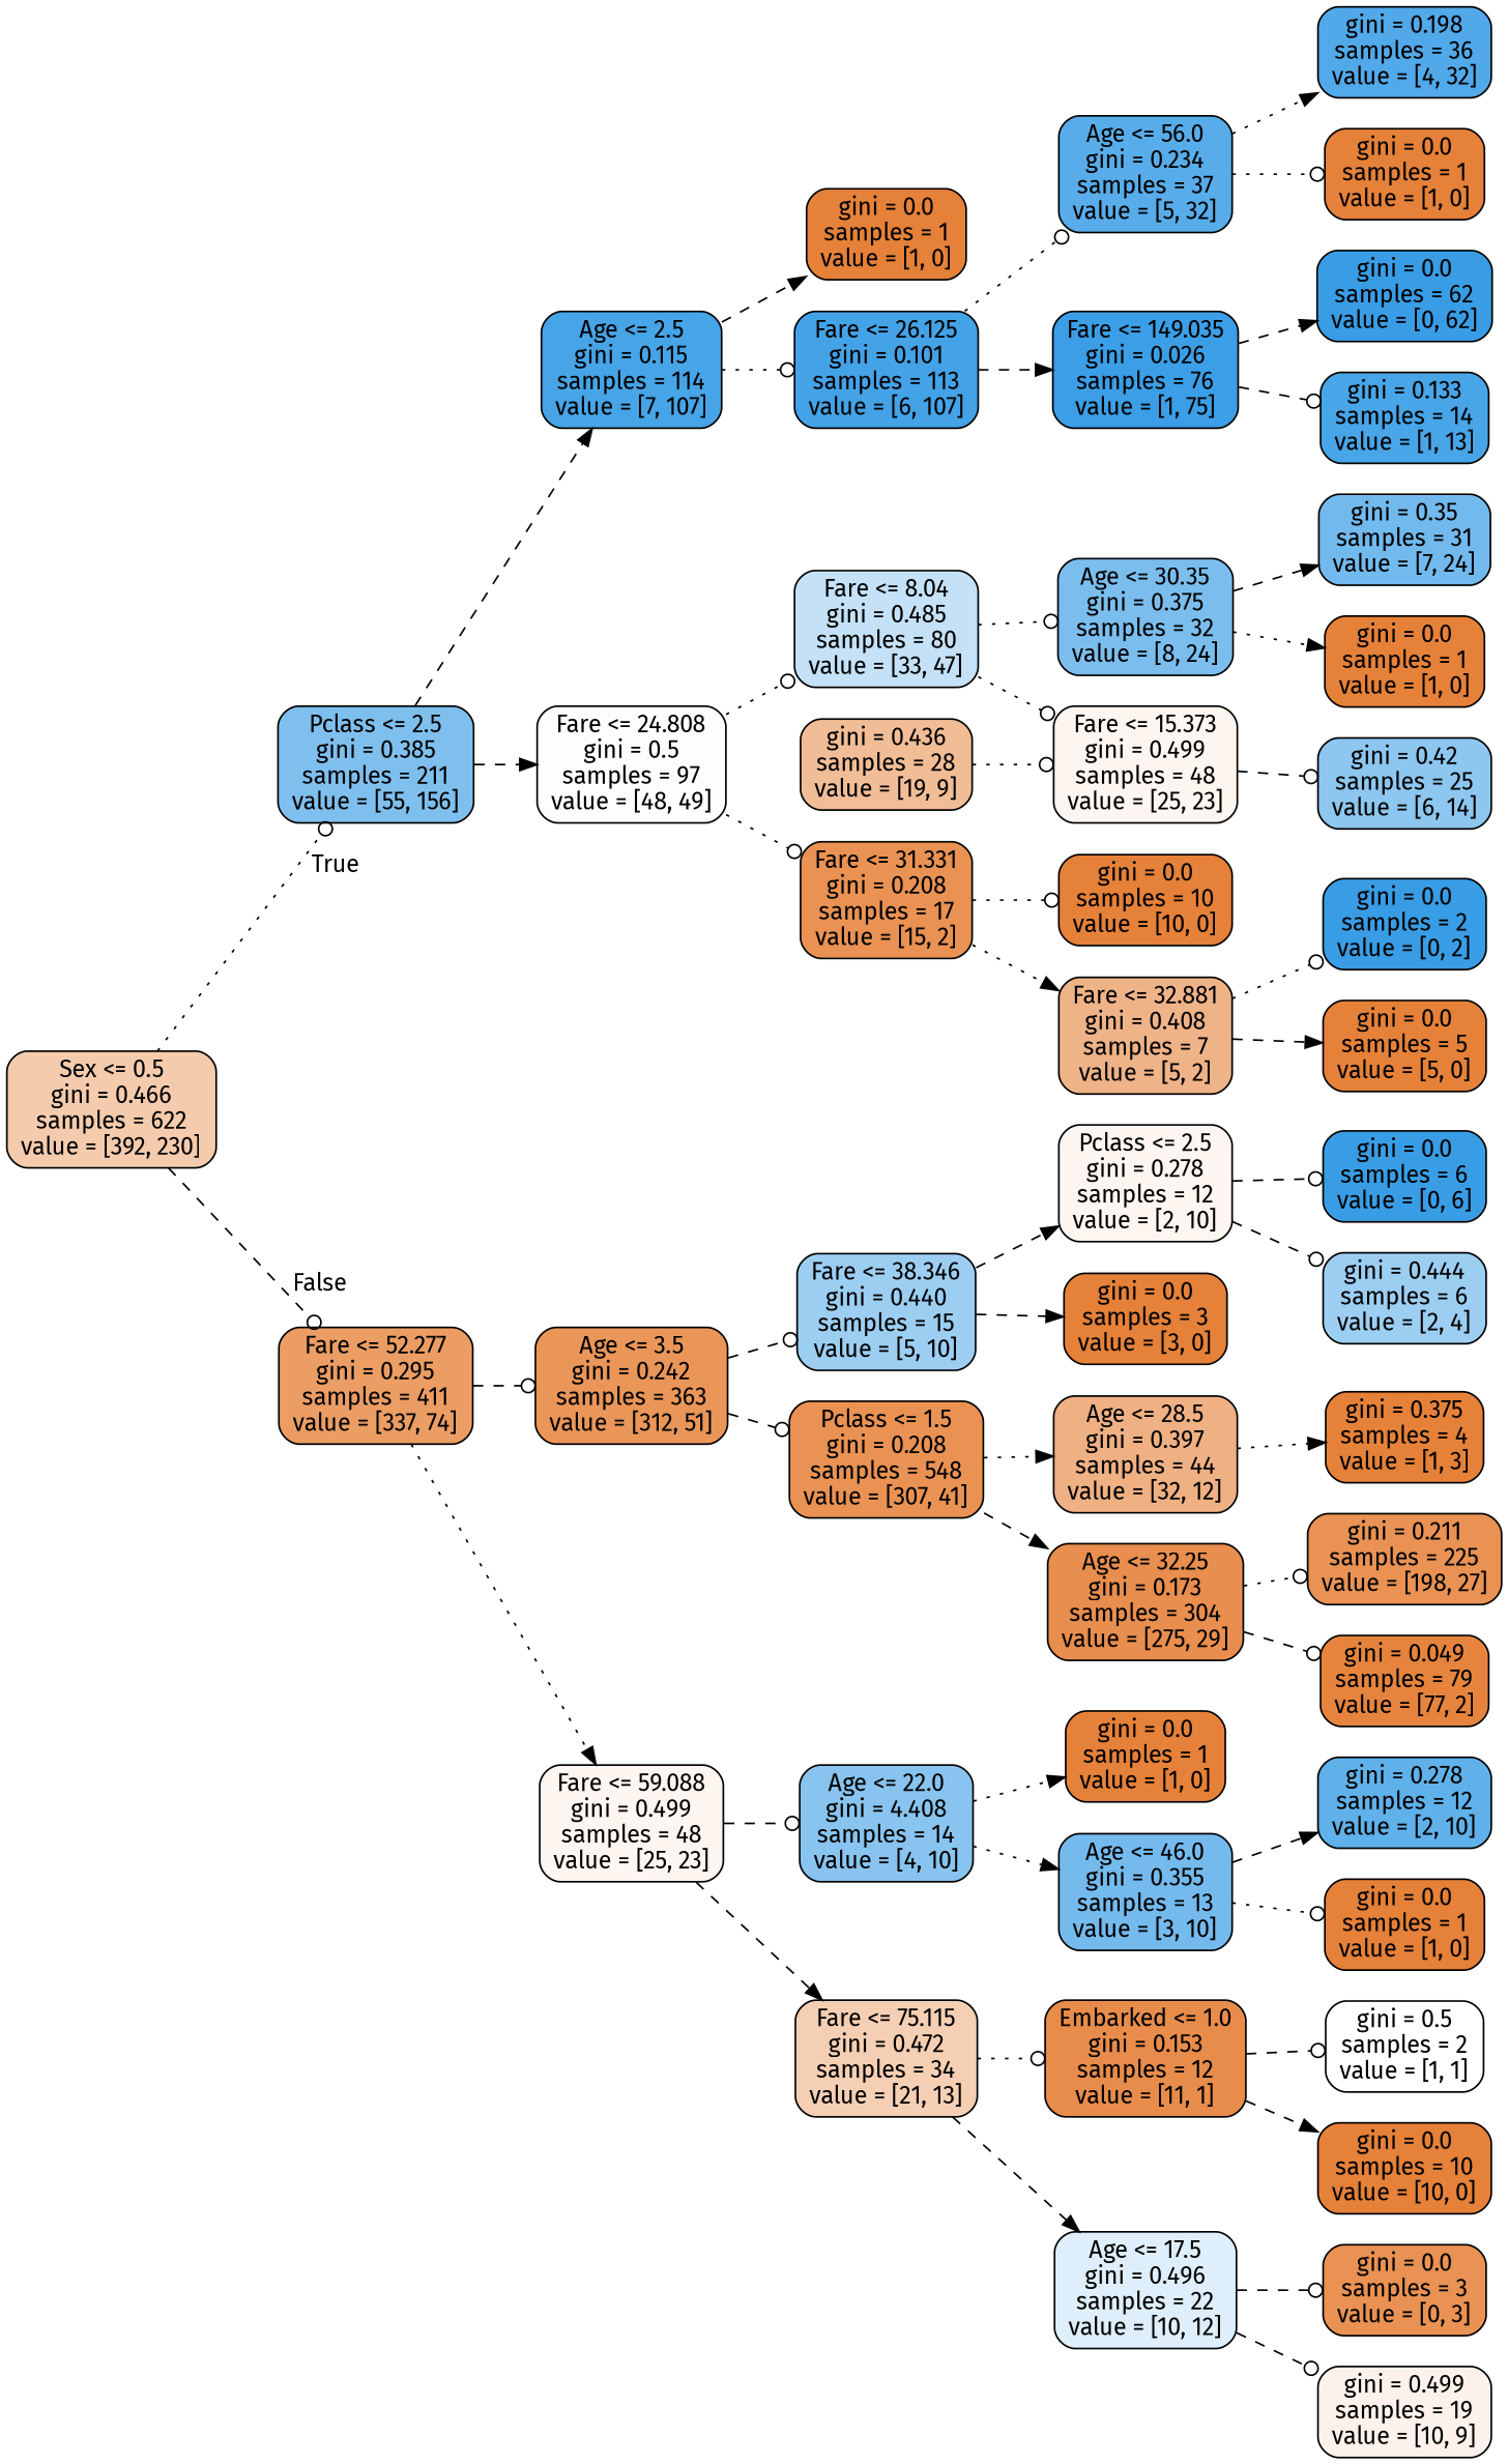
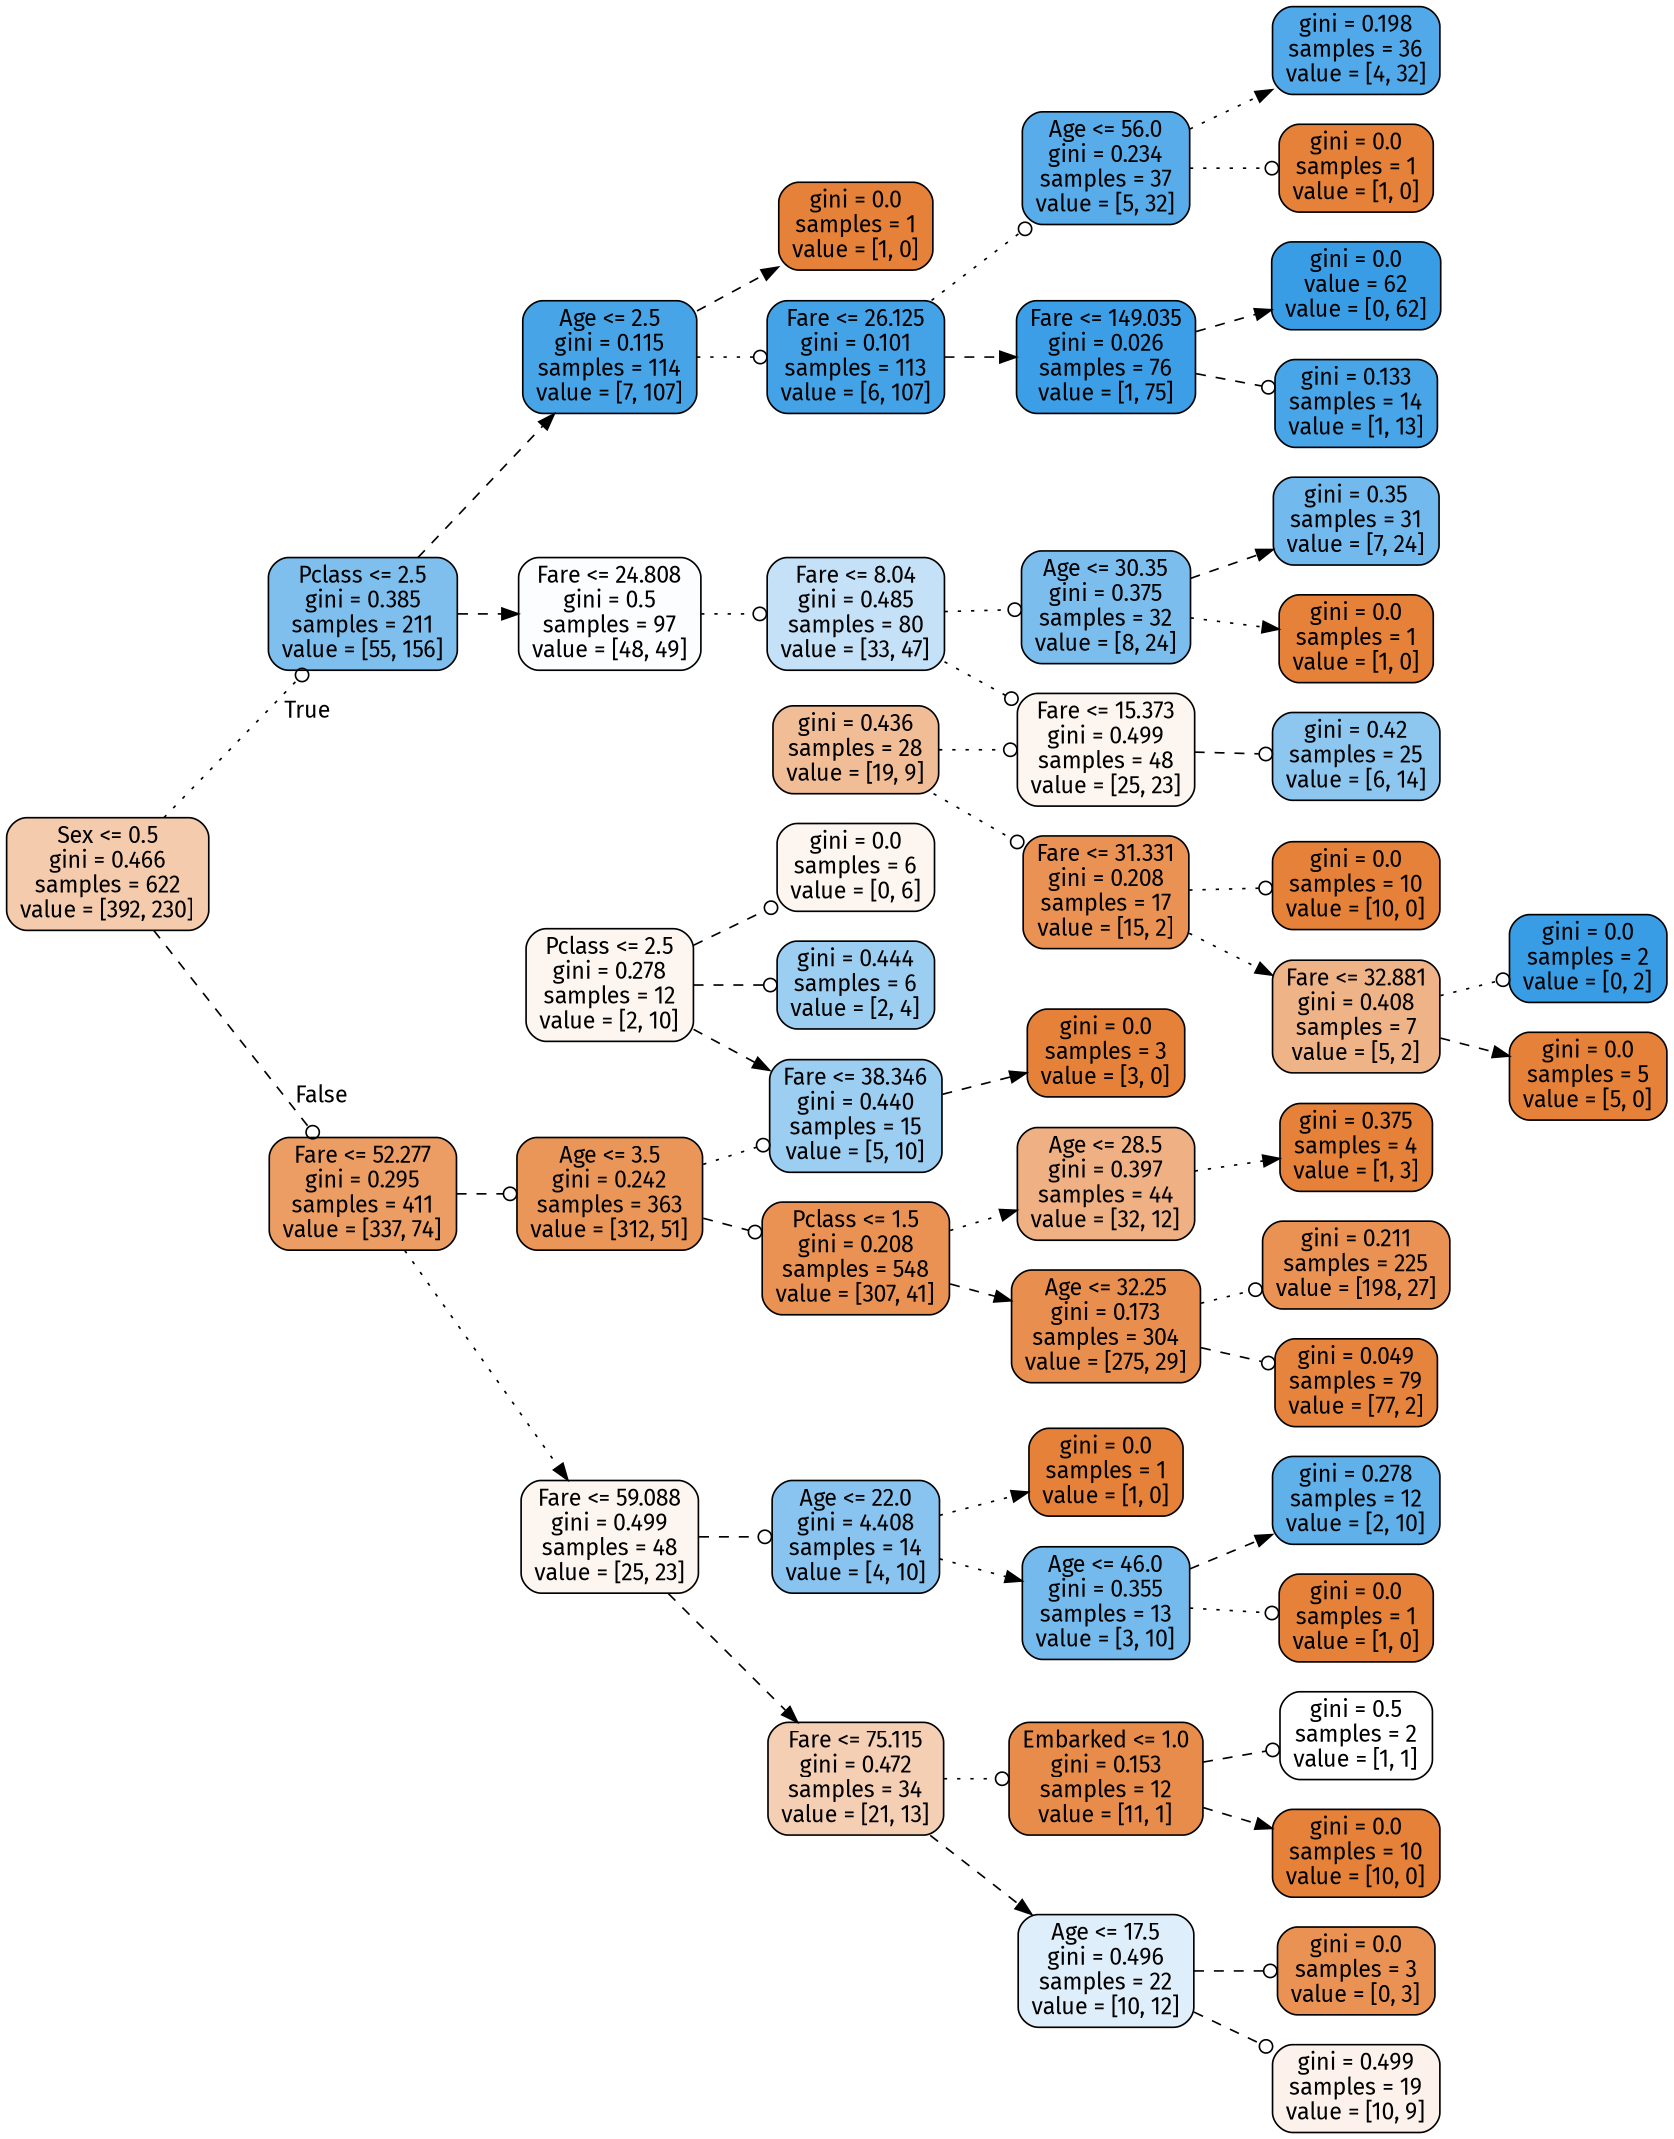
  digraph {
    fontname="Fira Sans"
    rankdir=LR
    node [color=black fillcolor="#e58139ff" fontname="Fira Sans" shape=box style="filled, rounded"]
    edge [arrowhead=odot fontname="Fira Sans" style=dashed]
    n1 [fillcolor="#e5813969" label="Sex <= 0.5\ngini = 0.466\nsamples = 622\nvalue = [392, 230]"]
    n2 [fillcolor="#399de5a5" label="Pclass <= 2.5\ngini = 0.385\nsamples = 211\nvalue = [55, 156]"]
    n3 [fillcolor="#e58139c7" label="Fare <= 52.277\ngini = 0.295\nsamples = 411\nvalue = [337, 74]"]
    n4 [fillcolor="#399de5ee" label="Age <= 2.5\ngini = 0.115\nsamples = 114\nvalue = [7, 107]"]
    n5 [fillcolor="#399de505" label="Fare <= 24.808\ngini = 0.5\nsamples = 97\nvalue = [48, 49]"]
    n6 [fillcolor="#e58139d5" label="Age <= 3.5\ngini = 0.242\nsamples = 363\nvalue = [312, 51]"]
    n7 [fillcolor="#e5813914" label="Fare <= 59.088\ngini = 0.499\nsamples = 48\nvalue = [25, 23]"]
    n8 [label="gini = 0.0\nsamples = 1\nvalue = [1, 0]"]
    n9 [fillcolor="#399de5f1" label="Fare <= 26.125\ngini = 0.101\nsamples = 113\nvalue = [6, 107]"]
    n10 [fillcolor="#399de54c" label="Fare <= 8.04\ngini = 0.485\nsamples = 80\nvalue = [33, 47]"]
    n11 [fillcolor="#e58139dd" label="Fare <= 31.331\ngini = 0.208\nsamples = 17\nvalue = [15, 2]"]
    n12 [fillcolor="#399de5d7" label="Age <= 56.0\ngini = 0.234\nsamples = 37\nvalue = [5, 32]"]
    n13 [fillcolor="#399de5fc" label="Fare <= 149.035\ngini = 0.026\nsamples = 76\nvalue = [1, 75]"]
    n14 [fillcolor="#399de5df" label="gini = 0.198\nsamples = 36\nvalue = [4, 32]"]
    n15 [label="gini = 0.0\nsamples = 1\nvalue = [1, 0]"]
-   n16 [fillcolor="#399de5ff" label="gini = 0.0\nsamples = 62\nvalue = [0, 62]"]
+   n16 [fillcolor="#399de5ff" label="gini = 0.0\nvalue = 62\nvalue = [0, 62]"]
    n17 [fillcolor="#399de5eb" label="gini = 0.133\nsamples = 14\nvalue = [1, 13]"]
    n18 [fillcolor="#399de5aa" label="Age <= 30.35\ngini = 0.375\nsamples = 32\nvalue = [8, 24]"]
    n19 [fillcolor="#e5813914" label="Fare <= 15.373\ngini = 0.499\nsamples = 48\nvalue = [25, 23]"]
    n20 [label="gini = 0.0\nsamples = 10\nvalue = [10, 0]"]
    n21 [fillcolor="#e5813999" label="Fare <= 32.881\ngini = 0.408\nsamples = 7\nvalue = [5, 2]"]
    n22 [fillcolor="#399de5b5" label="gini = 0.35\nsamples = 31\nvalue = [7, 24]"]
    n23 [label="gini = 0.0\nsamples = 1\nvalue = [1, 0]"]
    n24 [fillcolor="#399de592" label="gini = 0.42\nsamples = 25\nvalue = [6, 14]"]
    n25 [fillcolor="#e5813986" label="gini = 0.436\nsamples = 28\nvalue = [19, 9]"]
    n26 [fillcolor="#399de5ff" label="gini = 0.0\nsamples = 2\nvalue = [0, 2]"]
    n27 [label="gini = 0.0\nsamples = 5\nvalue = [5, 0]"]
    n28 [fillcolor="#399de57f" label="Fare <= 38.346\ngini = 0.440\nsamples = 15\nvalue = [5, 10]"]
    n29 [fillcolor="#e58139dd" label="Pclass <= 1.5\ngini = 0.208\nsamples = 548\nvalue = [307, 41]"]
    n30 [fillcolor="#399de599" label="Age <= 22.0\ngini = 4.408\nsamples = 14\nvalue = [4, 10]"]
    n31 [fillcolor="#e5813961" label="Fare <= 75.115\ngini = 0.472\nsamples = 34\nvalue = [21, 13]"]
    n32 [fillcolor="#e5813914" label="Pclass <= 2.5\ngini = 0.278\nsamples = 12\nvalue = [2, 10]"]
    n33 [label="gini = 0.0\nsamples = 3\nvalue = [3, 0]"]
    n34 [fillcolor="#e581399f" label="Age <= 28.5\ngini = 0.397\nsamples = 44\nvalue = [32, 12]"]
    n35 [fillcolor="#e58139e4" label="Age <= 32.25\ngini = 0.173\nsamples = 304\nvalue = [275, 29]"]
-   n36 [fillcolor="#399de5ff" label="gini = 0.0\nsamples = 6\nvalue = [0, 6]"]
+   n36 [fillcolor="#e5813914" label="gini = 0.0\nsamples = 6\nvalue = [0, 6]"]
    n37 [fillcolor="#399de57f" label="gini = 0.444\nsamples = 6\nvalue = [2, 4]"]
    n38 [label="gini = 0.375\nsamples = 4\nvalue = [1, 3]"]
    n39 [fillcolor="#e58139dc" label="gini = 0.211\nsamples = 225\nvalue = [198, 27]"]
    n40 [fillcolor="#e58139f8" label="gini = 0.049\nsamples = 79\nvalue = [77, 2]"]
    n41 [label="gini = 0.0\nsamples = 1\nvalue = [1, 0]"]
    n42 [fillcolor="#399de5b3" label="Age <= 46.0\ngini = 0.355\nsamples = 13\nvalue = [3, 10]"]
    n43 [fillcolor="#e58139e8" label="Embarked <= 1.0\ngini = 0.153\nsamples = 12\nvalue = [11, 1]"]
    n44 [fillcolor="#399de52a" label="Age <= 17.5\ngini = 0.496\nsamples = 22\nvalue = [10, 12]"]
    n45 [fillcolor="#399de5cc" label="gini = 0.278\nsamples = 12\nvalue = [2, 10]"]
    n46 [label="gini = 0.0\nsamples = 1\nvalue = [1, 0]"]
    n47 [fillcolor="#e5813900" label="gini = 0.5\nsamples = 2\nvalue = [1, 1]"]
    n48 [label="gini = 0.0\nsamples = 10\nvalue = [10, 0]"]
    n49 [fillcolor="#e58139dd" label="gini = 0.0\nsamples = 3\nvalue = [0, 3]"]
    n50 [fillcolor="#e5813919" label="gini = 0.499\nsamples = 19\nvalue = [10, 9]"]
    n1 -> n2 [headlabel=True labelangle=45 labeldistance=2.5 style=dotted]
    n1 -> n3 [headlabel=False labelangle=-45 labeldistance=2.5]
    n2 -> n4 [arrowhead=normal]
    n2 -> n5 [arrowhead=normal]
    n3 -> n6
    n3 -> n7 [arrowhead=normal style=dotted]
    n4 -> n8 [arrowhead=normal]
    n4 -> n9 [style=dotted]
    n5 -> n10 [style=dotted]
-   n5 -> n11 [style=dotted]
-   n6 -> n28
+   n25 -> n11 [style=dotted]
+   n6 -> n28 [style=dotted]
    n6 -> n29
    n7 -> n30
    n7 -> n31 [arrowhead=normal]
    n9 -> n12 [style=dotted]
    n9 -> n13 [arrowhead=normal]
    n10 -> n18 [style=dotted]
    n10 -> n19 [style=dotted]
    n11 -> n20 [style=dotted]
    n11 -> n21 [arrowhead=normal style=dotted]
    n12 -> n14 [arrowhead=normal style=dotted]
    n12 -> n15 [style=dotted]
    n13 -> n16 [arrowhead=normal]
    n13 -> n17
    n18 -> n22 [arrowhead=normal]
    n18 -> n23 [arrowhead=normal style=dotted]
    n19 -> n24
    n21 -> n26 [style=dotted]
    n21 -> n27 [arrowhead=normal]
    n25 -> n19 [style=dotted]
-   n28 -> n32 [arrowhead=normal]
+   n32 -> n28 [arrowhead=normal]
    n28 -> n33 [arrowhead=normal]
    n29 -> n34 [arrowhead=normal style=dotted]
    n29 -> n35 [arrowhead=normal]
    n30 -> n41 [arrowhead=normal style=dotted]
    n30 -> n42 [arrowhead=normal style=dotted]
    n31 -> n43 [style=dotted]
    n31 -> n44 [arrowhead=normal]
    n32 -> n36
    n32 -> n37
    n34 -> n38 [arrowhead=normal style=dotted]
    n35 -> n39 [style=dotted]
    n35 -> n40
    n42 -> n45 [arrowhead=normal]
    n42 -> n46 [style=dotted]
    n43 -> n47
    n43 -> n48 [arrowhead=normal]
    n44 -> n49
    n44 -> n50
  }
